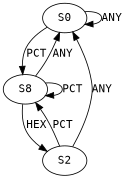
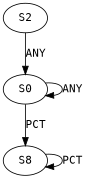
  digraph {
    fontname="DejaVu Sans Mono"
    node [fontname="DejaVu Sans Mono"]
    edge [fontname="DejaVu Sans Mono"]
    S0
    n2 [label=S8]
    S2
    S0 -> S0 [label=ANY]
    S0 -> n2 [label=PCT]
-   n2 -> S0 [label=ANY]
    n2 -> n2 [label=PCT]
-   n2 -> S2 [label=HEX]
    S2 -> S0 [label=ANY]
-   S2 -> n2 [label=PCT]
  }
